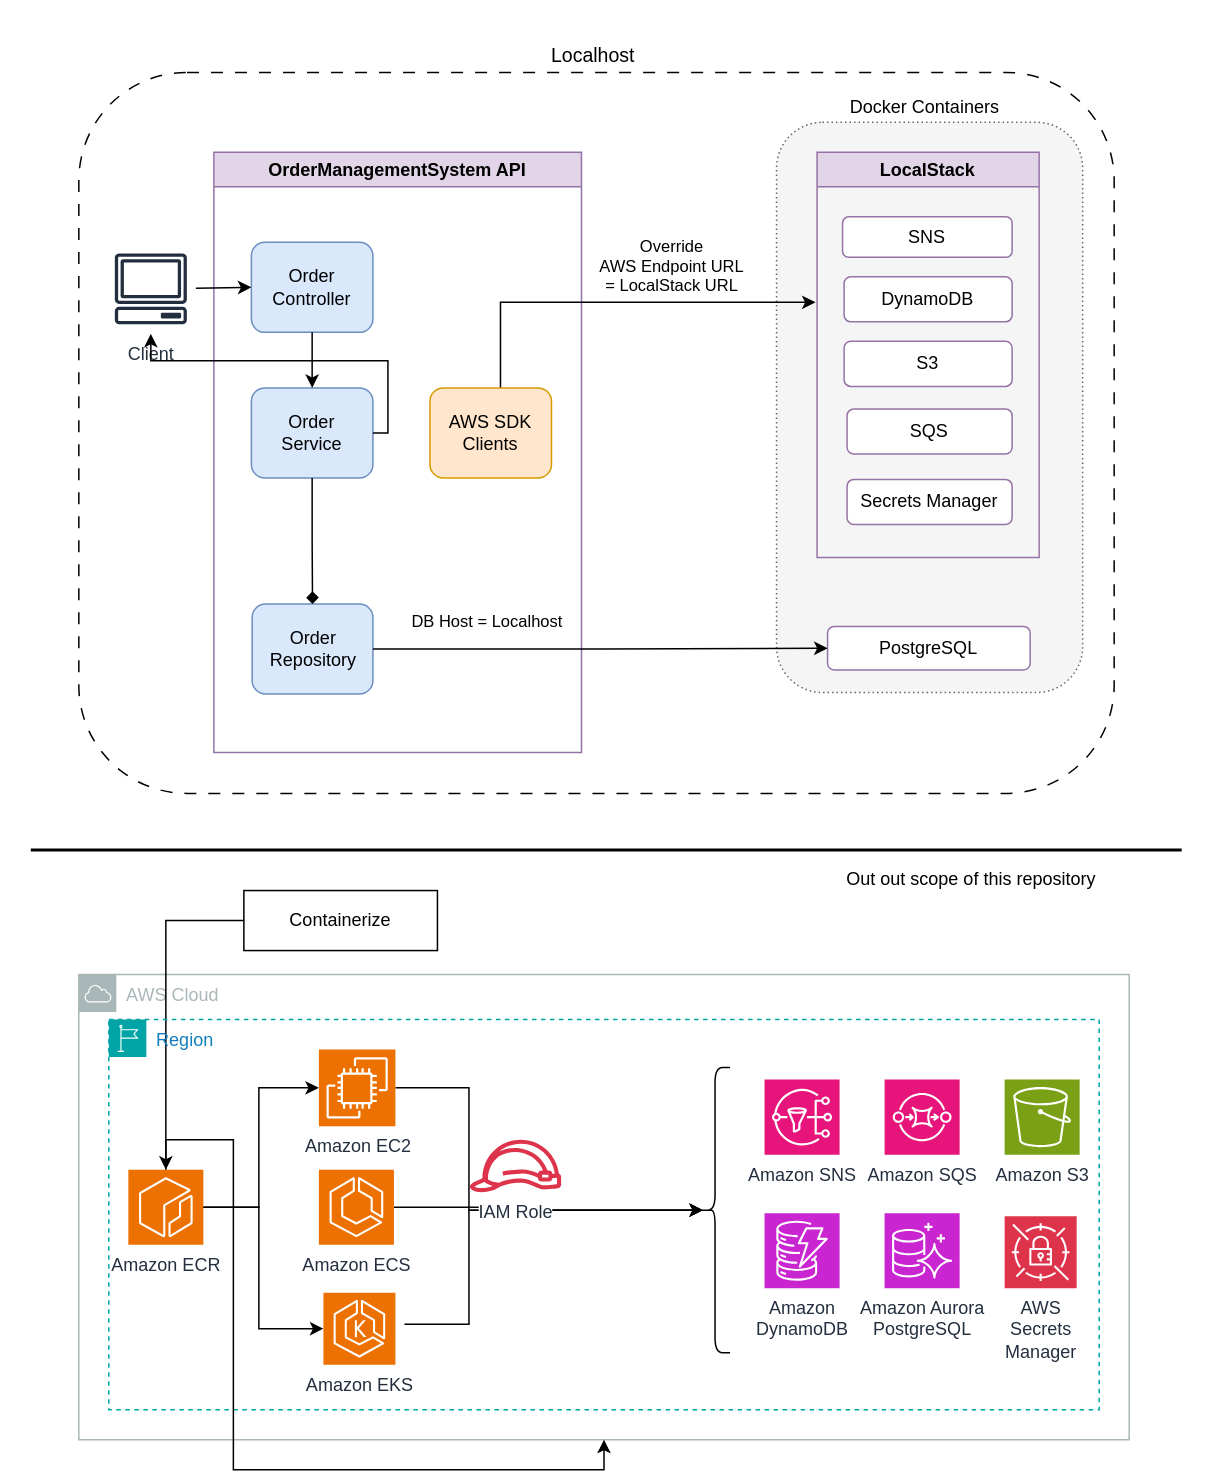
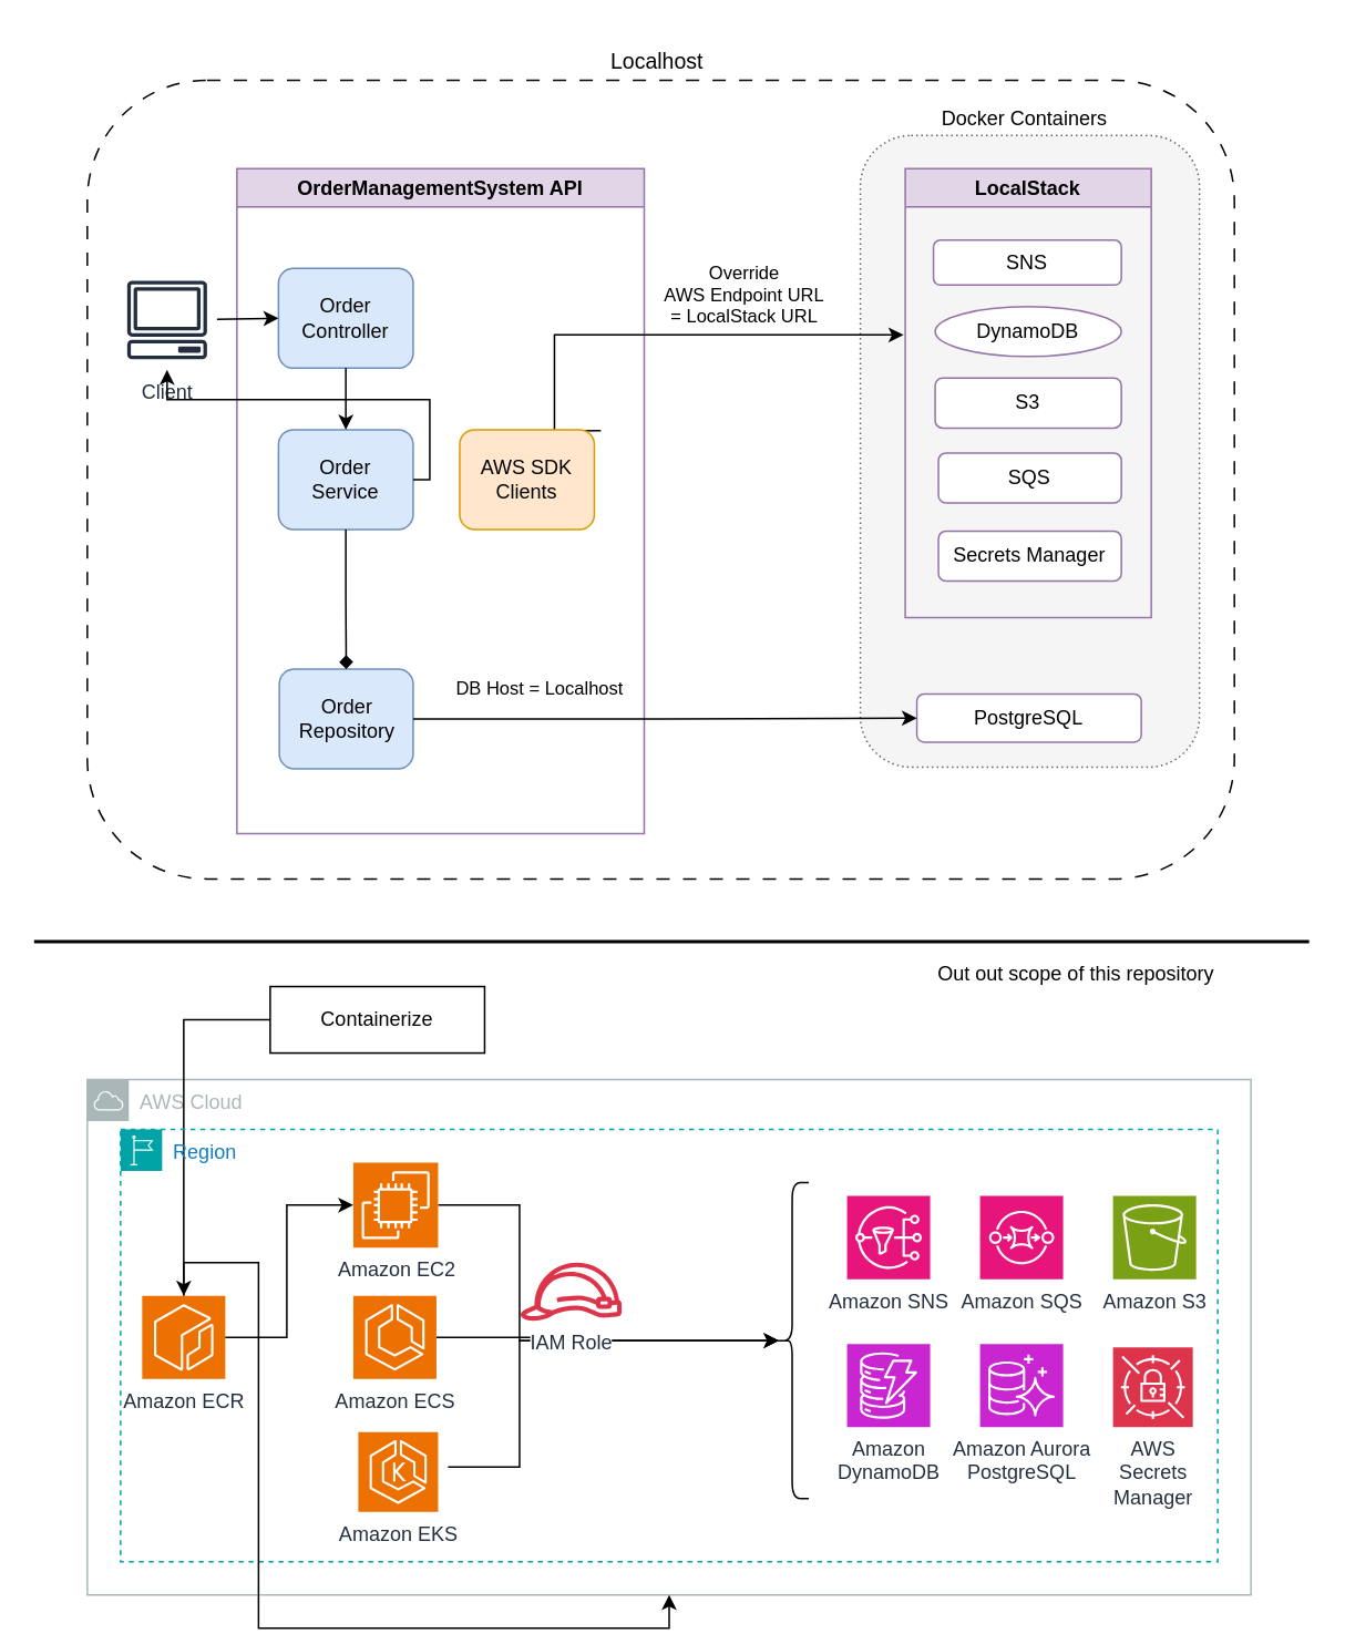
  <mxCell id="0" />
  <mxCell id="1" parent="0" />
  <mxCell id="2" value="" style="rounded=1;whiteSpace=wrap;html=1;dashed=1;dashPattern=1 2;fillColor=#f5f5f5;fontColor=#333333;strokeColor=#666666;" parent="1" vertex="1"><mxGeometry x="517" y="81" width="204" height="380" as="geometry" /></mxCell>
  <mxCell id="3" value="Client" style="sketch=0;outlineConnect=0;fontColor=#232F3E;gradientColor=none;strokeColor=#232F3E;fillColor=#ffffff;dashed=0;verticalLabelPosition=bottom;verticalAlign=top;align=center;html=1;fontSize=12;fontStyle=0;aspect=fixed;shape=mxgraph.aws4.resourceIcon;resIcon=mxgraph.aws4.client;" parent="1" vertex="1"><mxGeometry x="70" y="162" width="60" height="60" as="geometry" /></mxCell>
  <mxCell id="4" value="OrderManagementSystem API" style="swimlane;whiteSpace=wrap;html=1;fillColor=#e1d5e7;strokeColor=#9673a6;" parent="1" vertex="1"><mxGeometry x="142" y="101" width="245" height="400" as="geometry" /></mxCell>
  <mxCell id="5" value="" style="rounded=1;whiteSpace=wrap;html=1;dashed=1;dashPattern=8 8;fillColor=none;" parent="4" vertex="1"><mxGeometry x="-90" y="-53.25" width="690" height="480.5" as="geometry" /></mxCell>
  <mxCell id="6" value="Order&lt;br&gt;Service" style="rounded=1;whiteSpace=wrap;html=1;fillColor=#dae8fc;strokeColor=#6c8ebf;" parent="4" vertex="1"><mxGeometry x="25" y="157" width="81" height="60" as="geometry" /></mxCell>
  <mxCell id="7" value="Order&lt;br&gt;Repository" style="rounded=1;whiteSpace=wrap;html=1;fillColor=#dae8fc;strokeColor=#6c8ebf;" parent="4" vertex="1"><mxGeometry x="25.5" y="301" width="80.5" height="60" as="geometry" /></mxCell>
  <mxCell id="8" value="LocalStack" style="swimlane;whiteSpace=wrap;html=1;fillColor=#e1d5e7;strokeColor=#9673a6;" parent="4" vertex="1"><mxGeometry x="402" width="148" height="270" as="geometry" /></mxCell>
  <mxCell id="9" value="S3" style="rounded=1;whiteSpace=wrap;html=1;fillColor=#ffffff;strokeColor=#9673a6;" parent="8" vertex="1"><mxGeometry x="18" y="126" width="112" height="30" as="geometry" /></mxCell>
  <mxCell id="10" value="SNS" style="rounded=1;whiteSpace=wrap;html=1;fillColor=#ffffff;strokeColor=#9673a6;" parent="8" vertex="1"><mxGeometry x="17" y="43" width="113" height="27" as="geometry" /></mxCell>
  <mxCell id="11" value="SQS" style="rounded=1;whiteSpace=wrap;html=1;fillColor=#ffffff;strokeColor=#9673a6;" parent="8" vertex="1"><mxGeometry x="20" y="171" width="110" height="30" as="geometry" /></mxCell>
- <mxCell id="12" value="DynamoDB" style="rounded=1;whiteSpace=wrap;html=1;fillColor=#ffffff;strokeColor=#9673a6;" parent="8" vertex="1"><mxGeometry x="18" y="83" width="112" height="30" as="geometry" /></mxCell>
+ <mxCell id="12" value="DynamoDB" style="ellipse;whiteSpace=wrap;html=1;fillColor=#ffffff;strokeColor=#9673a6;" parent="8" vertex="1"><mxGeometry x="18" y="83" width="112" height="30" as="geometry" /></mxCell>
  <mxCell id="13" style="edgeStyle=orthogonalEdgeStyle;rounded=0;html=1;exitX=0.5;exitY=1;entryX=0.5;entryY=0;label=Save Order;endArrow=diamond;" parent="4" source="6" target="7" edge="1"><mxGeometry relative="1" as="geometry" /></mxCell>
  <mxCell id="14" value="Override &lt;br&gt;AWS Endpoint URL&lt;br&gt;= LocalStack URL" style="edgeStyle=orthogonalEdgeStyle;rounded=0;html=1;exitX=0.399;exitY=0.011;label=Log Metadata;exitDx=0;exitDy=0;exitPerimeter=0;labelBackgroundColor=none;spacingTop=11;spacingLeft=23;" parent="4" edge="1"><mxGeometry x="0.271" y="30" relative="1" as="geometry"><mxPoint x="218.91" y="157.66" as="sourcePoint" /><mxPoint x="401" y="100" as="targetPoint" /><Array as="points"><mxPoint x="191" y="158" /><mxPoint x="191" y="100" /></Array><mxPoint as="offset" /></mxGeometry></mxCell>
  <mxCell id="15" value="Order&lt;br&gt;Controller" style="rounded=1;whiteSpace=wrap;html=1;fillColor=#dae8fc;strokeColor=#6c8ebf;" parent="4" vertex="1"><mxGeometry x="25" y="60" width="81" height="60" as="geometry" /></mxCell>
  <mxCell id="16" value="" style="endArrow=classic;html=1;rounded=0;exitX=0.5;exitY=1;exitDx=0;exitDy=0;" parent="4" source="15" target="6" edge="1"><mxGeometry width="50" height="50" relative="1" as="geometry"><mxPoint y="101" as="sourcePoint" /><mxPoint x="50" y="51" as="targetPoint" /></mxGeometry></mxCell>
  <mxCell id="17" value="" style="edgeStyle=orthogonalEdgeStyle;rounded=0;html=1;exitX=1;exitY=0.5;label=Log Metadata;" parent="4" source="6" target="3" edge="1"><mxGeometry relative="1" as="geometry"><mxPoint x="330" y="257" as="sourcePoint" /><mxPoint x="627" y="357" as="targetPoint" /></mxGeometry></mxCell>
- <mxCell id="18" value="AWS SDK&lt;br&gt;Clients" style="rounded=1;whiteSpace=wrap;html=1;fillColor=#ffe6cc;strokeColor=#d79b00;" parent="4" vertex="1"><mxGeometry x="144" y="157" width="81" height="60" as="geometry" /></mxCell>
+ <mxCell id="18" value="AWS SDK&lt;br&gt;Clients" style="rounded=1;whiteSpace=wrap;html=1;fillColor=#ffe6cc;strokeColor=#d79b00;" parent="4" vertex="1"><mxGeometry x="134" y="157" width="81" height="60" as="geometry" /></mxCell>
  <mxCell id="19" value="" style="endArrow=classic;html=1;rounded=0;entryX=0;entryY=0.5;entryDx=0;entryDy=0;" parent="1" source="3" target="15" edge="1"><mxGeometry width="50" height="50" relative="1" as="geometry"><mxPoint x="-19" y="201" as="sourcePoint" /><mxPoint x="31" y="151" as="targetPoint" /></mxGeometry></mxCell>
  <mxCell id="20" value="PostgreSQL" style="rounded=1;whiteSpace=wrap;html=1;fillColor=#ffffff;strokeColor=#9673a6;" parent="1" vertex="1"><mxGeometry x="551" y="417" width="135" height="29" as="geometry" /></mxCell>
  <mxCell id="21" value="DB Host = Localhost&amp;nbsp;&amp;nbsp;" style="edgeStyle=orthogonalEdgeStyle;rounded=0;html=1;exitX=1;exitY=0.5;entryX=0;entryY=0.5;spacingTop=-15;" parent="1" source="7" target="20" edge="1"><mxGeometry x="-0.479" y="11" relative="1" as="geometry"><mxPoint as="offset" /></mxGeometry></mxCell>
  <mxCell id="22" value="Localhost" style="text;html=1;align=center;verticalAlign=middle;whiteSpace=wrap;rounded=0;fontSize=13;" parent="1" vertex="1"><mxGeometry x="341" y="20.5" width="108" height="30" as="geometry" /></mxCell>
  <mxCell id="23" value="Docker Containers" style="text;html=1;align=center;verticalAlign=middle;whiteSpace=wrap;rounded=0;" parent="1" vertex="1"><mxGeometry x="551" y="55.5" width="130" height="30" as="geometry" /></mxCell>
  <mxCell id="24" value="AWS Cloud" style="sketch=0;outlineConnect=0;gradientColor=none;html=1;whiteSpace=wrap;fontSize=12;fontStyle=0;shape=mxgraph.aws4.group;grIcon=mxgraph.aws4.group_aws_cloud;strokeColor=#AAB7B8;fillColor=none;verticalAlign=top;align=left;spacingLeft=30;fontColor=#AAB7B8;dashed=0;" parent="1" vertex="1"><mxGeometry x="52" y="649" width="700" height="310" as="geometry" /></mxCell>
  <mxCell id="25" value="Amazon SNS" style="sketch=0;points=[[0,0,0],[0.25,0,0],[0.5,0,0],[0.75,0,0],[1,0,0],[0,1,0],[0.25,1,0],[0.5,1,0],[0.75,1,0],[1,1,0],[0,0.25,0],[0,0.5,0],[0,0.75,0],[1,0.25,0],[1,0.5,0],[1,0.75,0]];outlineConnect=0;fontColor=#232F3E;fillColor=#E7157B;strokeColor=#ffffff;dashed=0;verticalLabelPosition=bottom;verticalAlign=top;align=center;html=1;fontSize=12;fontStyle=0;aspect=fixed;shape=mxgraph.aws4.resourceIcon;resIcon=mxgraph.aws4.sns;" parent="1" vertex="1"><mxGeometry x="509" y="719" width="50" height="50" as="geometry" /></mxCell>
  <mxCell id="26" value="Amazon SQS" style="sketch=0;points=[[0,0,0],[0.25,0,0],[0.5,0,0],[0.75,0,0],[1,0,0],[0,1,0],[0.25,1,0],[0.5,1,0],[0.75,1,0],[1,1,0],[0,0.25,0],[0,0.5,0],[0,0.75,0],[1,0.25,0],[1,0.5,0],[1,0.75,0]];outlineConnect=0;fontColor=#232F3E;fillColor=#E7157B;strokeColor=#ffffff;dashed=0;verticalLabelPosition=bottom;verticalAlign=top;align=center;html=1;fontSize=12;fontStyle=0;aspect=fixed;shape=mxgraph.aws4.resourceIcon;resIcon=mxgraph.aws4.sqs;" parent="1" vertex="1"><mxGeometry x="589" y="719" width="50" height="50" as="geometry" /></mxCell>
  <mxCell id="27" value="Amazon S3" style="sketch=0;points=[[0,0,0],[0.25,0,0],[0.5,0,0],[0.75,0,0],[1,0,0],[0,1,0],[0.25,1,0],[0.5,1,0],[0.75,1,0],[1,1,0],[0,0.25,0],[0,0.5,0],[0,0.75,0],[1,0.25,0],[1,0.5,0],[1,0.75,0]];outlineConnect=0;fontColor=#232F3E;fillColor=#7AA116;strokeColor=#ffffff;dashed=0;verticalLabelPosition=bottom;verticalAlign=top;align=center;html=1;fontSize=12;fontStyle=0;aspect=fixed;shape=mxgraph.aws4.resourceIcon;resIcon=mxgraph.aws4.s3;" parent="1" vertex="1"><mxGeometry x="669" y="719" width="50" height="50" as="geometry" /></mxCell>
  <mxCell id="28" value="Amazon&lt;br&gt;DynamoDB" style="sketch=0;points=[[0,0,0],[0.25,0,0],[0.5,0,0],[0.75,0,0],[1,0,0],[0,1,0],[0.25,1,0],[0.5,1,0],[0.75,1,0],[1,1,0],[0,0.25,0],[0,0.5,0],[0,0.75,0],[1,0.25,0],[1,0.5,0],[1,0.75,0]];outlineConnect=0;fontColor=#232F3E;fillColor=#C925D1;strokeColor=#ffffff;dashed=0;verticalLabelPosition=bottom;verticalAlign=top;align=center;html=1;fontSize=12;fontStyle=0;aspect=fixed;shape=mxgraph.aws4.resourceIcon;resIcon=mxgraph.aws4.dynamodb;" parent="1" vertex="1"><mxGeometry x="509" y="808" width="50" height="50" as="geometry" /></mxCell>
  <mxCell id="29" value="Amazon Aurora &lt;br&gt;PostgreSQL" style="sketch=0;points=[[0,0,0],[0.25,0,0],[0.5,0,0],[0.75,0,0],[1,0,0],[0,1,0],[0.25,1,0],[0.5,1,0],[0.75,1,0],[1,1,0],[0,0.25,0],[0,0.5,0],[0,0.75,0],[1,0.25,0],[1,0.5,0],[1,0.75,0]];outlineConnect=0;fontColor=#232F3E;fillColor=#C925D1;strokeColor=#ffffff;dashed=0;verticalLabelPosition=bottom;verticalAlign=top;align=center;html=1;fontSize=12;fontStyle=0;aspect=fixed;shape=mxgraph.aws4.resourceIcon;resIcon=mxgraph.aws4.aurora;" parent="1" vertex="1"><mxGeometry x="589" y="808" width="50" height="50" as="geometry" /></mxCell>
  <mxCell id="30" value="Amazon ECR" style="sketch=0;points=[[0,0,0],[0.25,0,0],[0.5,0,0],[0.75,0,0],[1,0,0],[0,1,0],[0.25,1,0],[0.5,1,0],[0.75,1,0],[1,1,0],[0,0.25,0],[0,0.5,0],[0,0.75,0],[1,0.25,0],[1,0.5,0],[1,0.75,0]];outlineConnect=0;fontColor=#232F3E;fillColor=#ED7100;strokeColor=#ffffff;dashed=0;verticalLabelPosition=bottom;verticalAlign=top;align=center;html=1;fontSize=12;fontStyle=0;aspect=fixed;shape=mxgraph.aws4.resourceIcon;resIcon=mxgraph.aws4.ecr;" parent="1" vertex="1"><mxGeometry x="85" y="779" width="50" height="50" as="geometry" /></mxCell>
  <mxCell id="31" style="edgeStyle=orthogonalEdgeStyle;rounded=0;orthogonalLoop=1;jettySize=auto;html=1;" parent="1" source="32" target="30" edge="1"><mxGeometry relative="1" as="geometry" /></mxCell>
  <mxCell id="32" value="Containerize" style="rounded=0;whiteSpace=wrap;html=1;" parent="1" vertex="1"><mxGeometry x="162" y="593" width="129" height="40" as="geometry" /></mxCell>
  <mxCell id="33" value="Region" style="points=[[0,0],[0.25,0],[0.5,0],[0.75,0],[1,0],[1,0.25],[1,0.5],[1,0.75],[1,1],[0.75,1],[0.5,1],[0.25,1],[0,1],[0,0.75],[0,0.5],[0,0.25]];outlineConnect=0;gradientColor=none;html=1;whiteSpace=wrap;fontSize=12;fontStyle=0;container=1;pointerEvents=0;collapsible=0;recursiveResize=0;shape=mxgraph.aws4.group;grIcon=mxgraph.aws4.group_region;strokeColor=#00A4A6;fillColor=none;verticalAlign=top;align=left;spacingLeft=30;fontColor=#147EBA;dashed=1;" parent="1" vertex="1"><mxGeometry x="72" y="679" width="660" height="260" as="geometry" /></mxCell>
  <mxCell id="34" style="edgeStyle=orthogonalEdgeStyle;rounded=0;orthogonalLoop=1;jettySize=auto;html=1;" parent="33" edge="1"><mxGeometry relative="1" as="geometry"><mxPoint x="396" y="127" as="targetPoint" /><mxPoint x="197" y="203" as="sourcePoint" /><Array as="points"><mxPoint x="240" y="203" /><mxPoint x="240" y="127" /></Array></mxGeometry></mxCell>
  <mxCell id="35" style="edgeStyle=orthogonalEdgeStyle;rounded=0;orthogonalLoop=1;jettySize=auto;html=1;entryX=0.1;entryY=0.5;entryDx=0;entryDy=0;entryPerimeter=0;" parent="33" source="37" target="40" edge="1"><mxGeometry relative="1" as="geometry"><Array as="points"><mxPoint x="240" y="46" /><mxPoint x="240" y="127" /></Array></mxGeometry></mxCell>
  <mxCell id="36" style="edgeStyle=orthogonalEdgeStyle;rounded=0;orthogonalLoop=1;jettySize=auto;html=1;entryX=0.1;entryY=0.5;entryDx=0;entryDy=0;entryPerimeter=0;" parent="33" source="38" target="40" edge="1"><mxGeometry relative="1" as="geometry" /></mxCell>
  <mxCell id="37" value="Amazon EC2" style="sketch=0;points=[[0,0,0],[0.25,0,0],[0.5,0,0],[0.75,0,0],[1,0,0],[0,1,0],[0.25,1,0],[0.5,1,0],[0.75,1,0],[1,1,0],[0,0.25,0],[0,0.5,0],[0,0.75,0],[1,0.25,0],[1,0.5,0],[1,0.75,0]];outlineConnect=0;fontColor=#232F3E;fillColor=#ED7100;strokeColor=#ffffff;dashed=0;verticalLabelPosition=bottom;verticalAlign=top;align=center;html=1;fontSize=12;fontStyle=0;aspect=fixed;shape=mxgraph.aws4.resourceIcon;resIcon=mxgraph.aws4.ec2;" parent="33" vertex="1"><mxGeometry x="140" y="20" width="51" height="51" as="geometry" /></mxCell>
  <mxCell id="38" value="Amazon ECS" style="sketch=0;points=[[0,0,0],[0.25,0,0],[0.5,0,0],[0.75,0,0],[1,0,0],[0,1,0],[0.25,1,0],[0.5,1,0],[0.75,1,0],[1,1,0],[0,0.25,0],[0,0.5,0],[0,0.75,0],[1,0.25,0],[1,0.5,0],[1,0.75,0]];outlineConnect=0;fontColor=#232F3E;fillColor=#ED7100;strokeColor=#ffffff;dashed=0;verticalLabelPosition=bottom;verticalAlign=top;align=center;html=1;fontSize=12;fontStyle=0;aspect=fixed;shape=mxgraph.aws4.resourceIcon;resIcon=mxgraph.aws4.ecs;" parent="33" vertex="1"><mxGeometry x="140" y="100" width="50" height="50" as="geometry" /></mxCell>
  <mxCell id="39" value="Amazon EKS" style="sketch=0;points=[[0,0,0],[0.25,0,0],[0.5,0,0],[0.75,0,0],[1,0,0],[0,1,0],[0.25,1,0],[0.5,1,0],[0.75,1,0],[1,1,0],[0,0.25,0],[0,0.5,0],[0,0.75,0],[1,0.25,0],[1,0.5,0],[1,0.75,0]];outlineConnect=0;fontColor=#232F3E;fillColor=#ED7100;strokeColor=#ffffff;dashed=0;verticalLabelPosition=bottom;verticalAlign=top;align=center;html=1;fontSize=12;fontStyle=0;aspect=fixed;shape=mxgraph.aws4.resourceIcon;resIcon=mxgraph.aws4.eks;" parent="33" vertex="1"><mxGeometry x="143" y="182" width="48" height="48" as="geometry" /></mxCell>
  <mxCell id="40" value="" style="shape=curlyBracket;whiteSpace=wrap;html=1;rounded=1;labelPosition=left;verticalLabelPosition=middle;align=right;verticalAlign=middle;" parent="33" vertex="1"><mxGeometry x="394" y="32" width="20" height="190" as="geometry" /></mxCell>
  <mxCell id="41" value="IAM Role" style="sketch=0;outlineConnect=0;fontColor=#232F3E;gradientColor=none;fillColor=#DD344C;strokeColor=none;dashed=0;verticalLabelPosition=bottom;verticalAlign=top;align=center;html=1;fontSize=12;fontStyle=0;aspect=fixed;pointerEvents=1;shape=mxgraph.aws4.role;labelBackgroundColor=default;" parent="33" vertex="1"><mxGeometry x="240" y="80" width="62.05" height="35" as="geometry" /></mxCell>
  <mxCell id="42" style="edgeStyle=orthogonalEdgeStyle;rounded=0;orthogonalLoop=1;jettySize=auto;html=1;entryX=0;entryY=0.5;entryDx=0;entryDy=0;entryPerimeter=0;" parent="1" source="30" target="37" edge="1"><mxGeometry relative="1" as="geometry"><Array as="points"><mxPoint x="172" y="804" /><mxPoint x="172" y="725" /></Array></mxGeometry></mxCell>
- <mxCell id="43" style="edgeStyle=orthogonalEdgeStyle;rounded=0;orthogonalLoop=1;jettySize=auto;html=1;entryX=0;entryY=0.5;entryDx=0;entryDy=0;entryPerimeter=0;" parent="1" source="30" target="39" edge="1"><mxGeometry relative="1" as="geometry"><Array as="points"><mxPoint x="172" y="804" /><mxPoint x="172" y="885" /></Array></mxGeometry></mxCell>
  <mxCell id="44" style="edgeStyle=orthogonalEdgeStyle;rounded=0;orthogonalLoop=1;jettySize=auto;html=1;" parent="1" source="30" target="24" edge="1"><mxGeometry relative="1" as="geometry" /></mxCell>
  <mxCell id="45" value="" style="line;strokeWidth=2;html=1;" parent="1" vertex="1"><mxGeometry x="20" y="561" width="767" height="10" as="geometry" /></mxCell>
  <mxCell id="46" value="Out out scope of this repository" style="text;html=1;align=center;verticalAlign=middle;whiteSpace=wrap;rounded=0;" parent="1" vertex="1"><mxGeometry x="537" y="571" width="220" height="30" as="geometry" /></mxCell>
  <mxCell id="47" value="Secrets Manager" style="rounded=1;whiteSpace=wrap;html=1;fillColor=#ffffff;strokeColor=#9673a6;" vertex="1" parent="1"><mxGeometry x="564" y="319" width="110" height="30" as="geometry" /></mxCell>
  <mxCell id="48" value="AWS&lt;br&gt;Secrets&lt;br&gt;Manager" style="sketch=0;points=[[0,0,0],[0.25,0,0],[0.5,0,0],[0.75,0,0],[1,0,0],[0,1,0],[0.25,1,0],[0.5,1,0],[0.75,1,0],[1,1,0],[0,0.25,0],[0,0.5,0],[0,0.75,0],[1,0.25,0],[1,0.5,0],[1,0.75,0]];outlineConnect=0;fontColor=#232F3E;fillColor=#DD344C;strokeColor=#ffffff;dashed=0;verticalLabelPosition=bottom;verticalAlign=top;align=center;html=1;fontSize=12;fontStyle=0;aspect=fixed;shape=mxgraph.aws4.resourceIcon;resIcon=mxgraph.aws4.secrets_manager;" vertex="1" parent="1"><mxGeometry x="669" y="810" width="48" height="48" as="geometry" /></mxCell>
